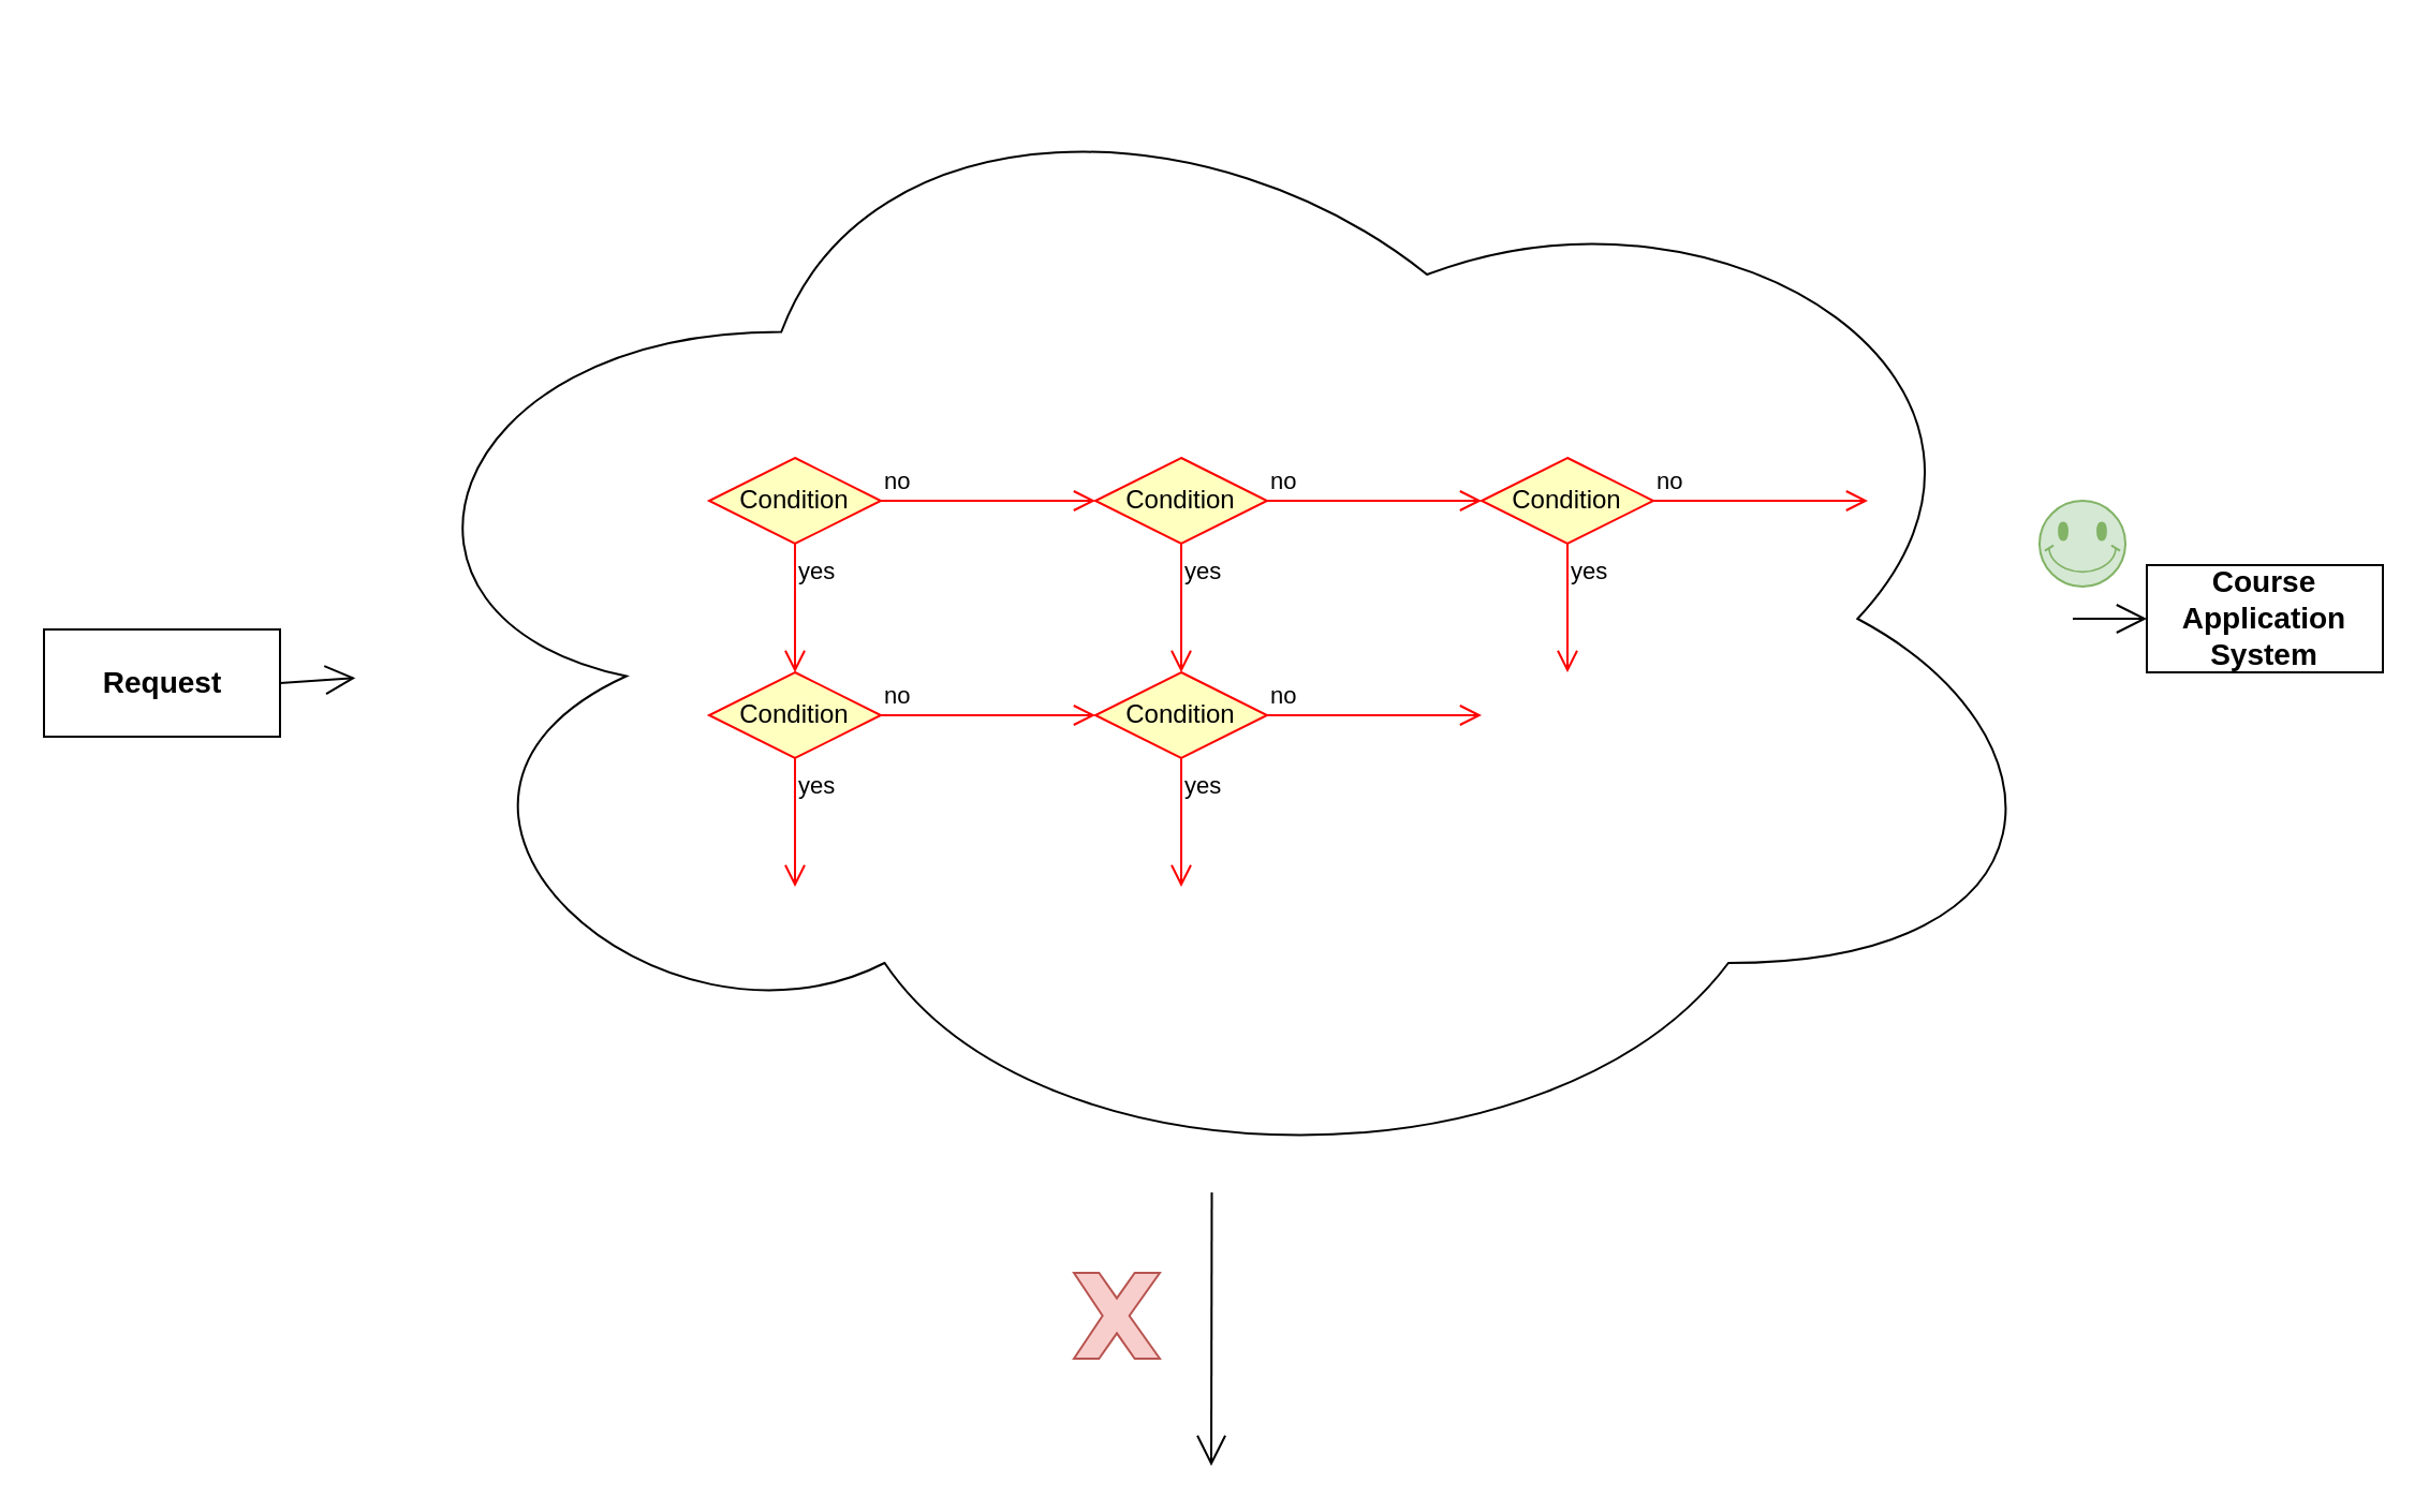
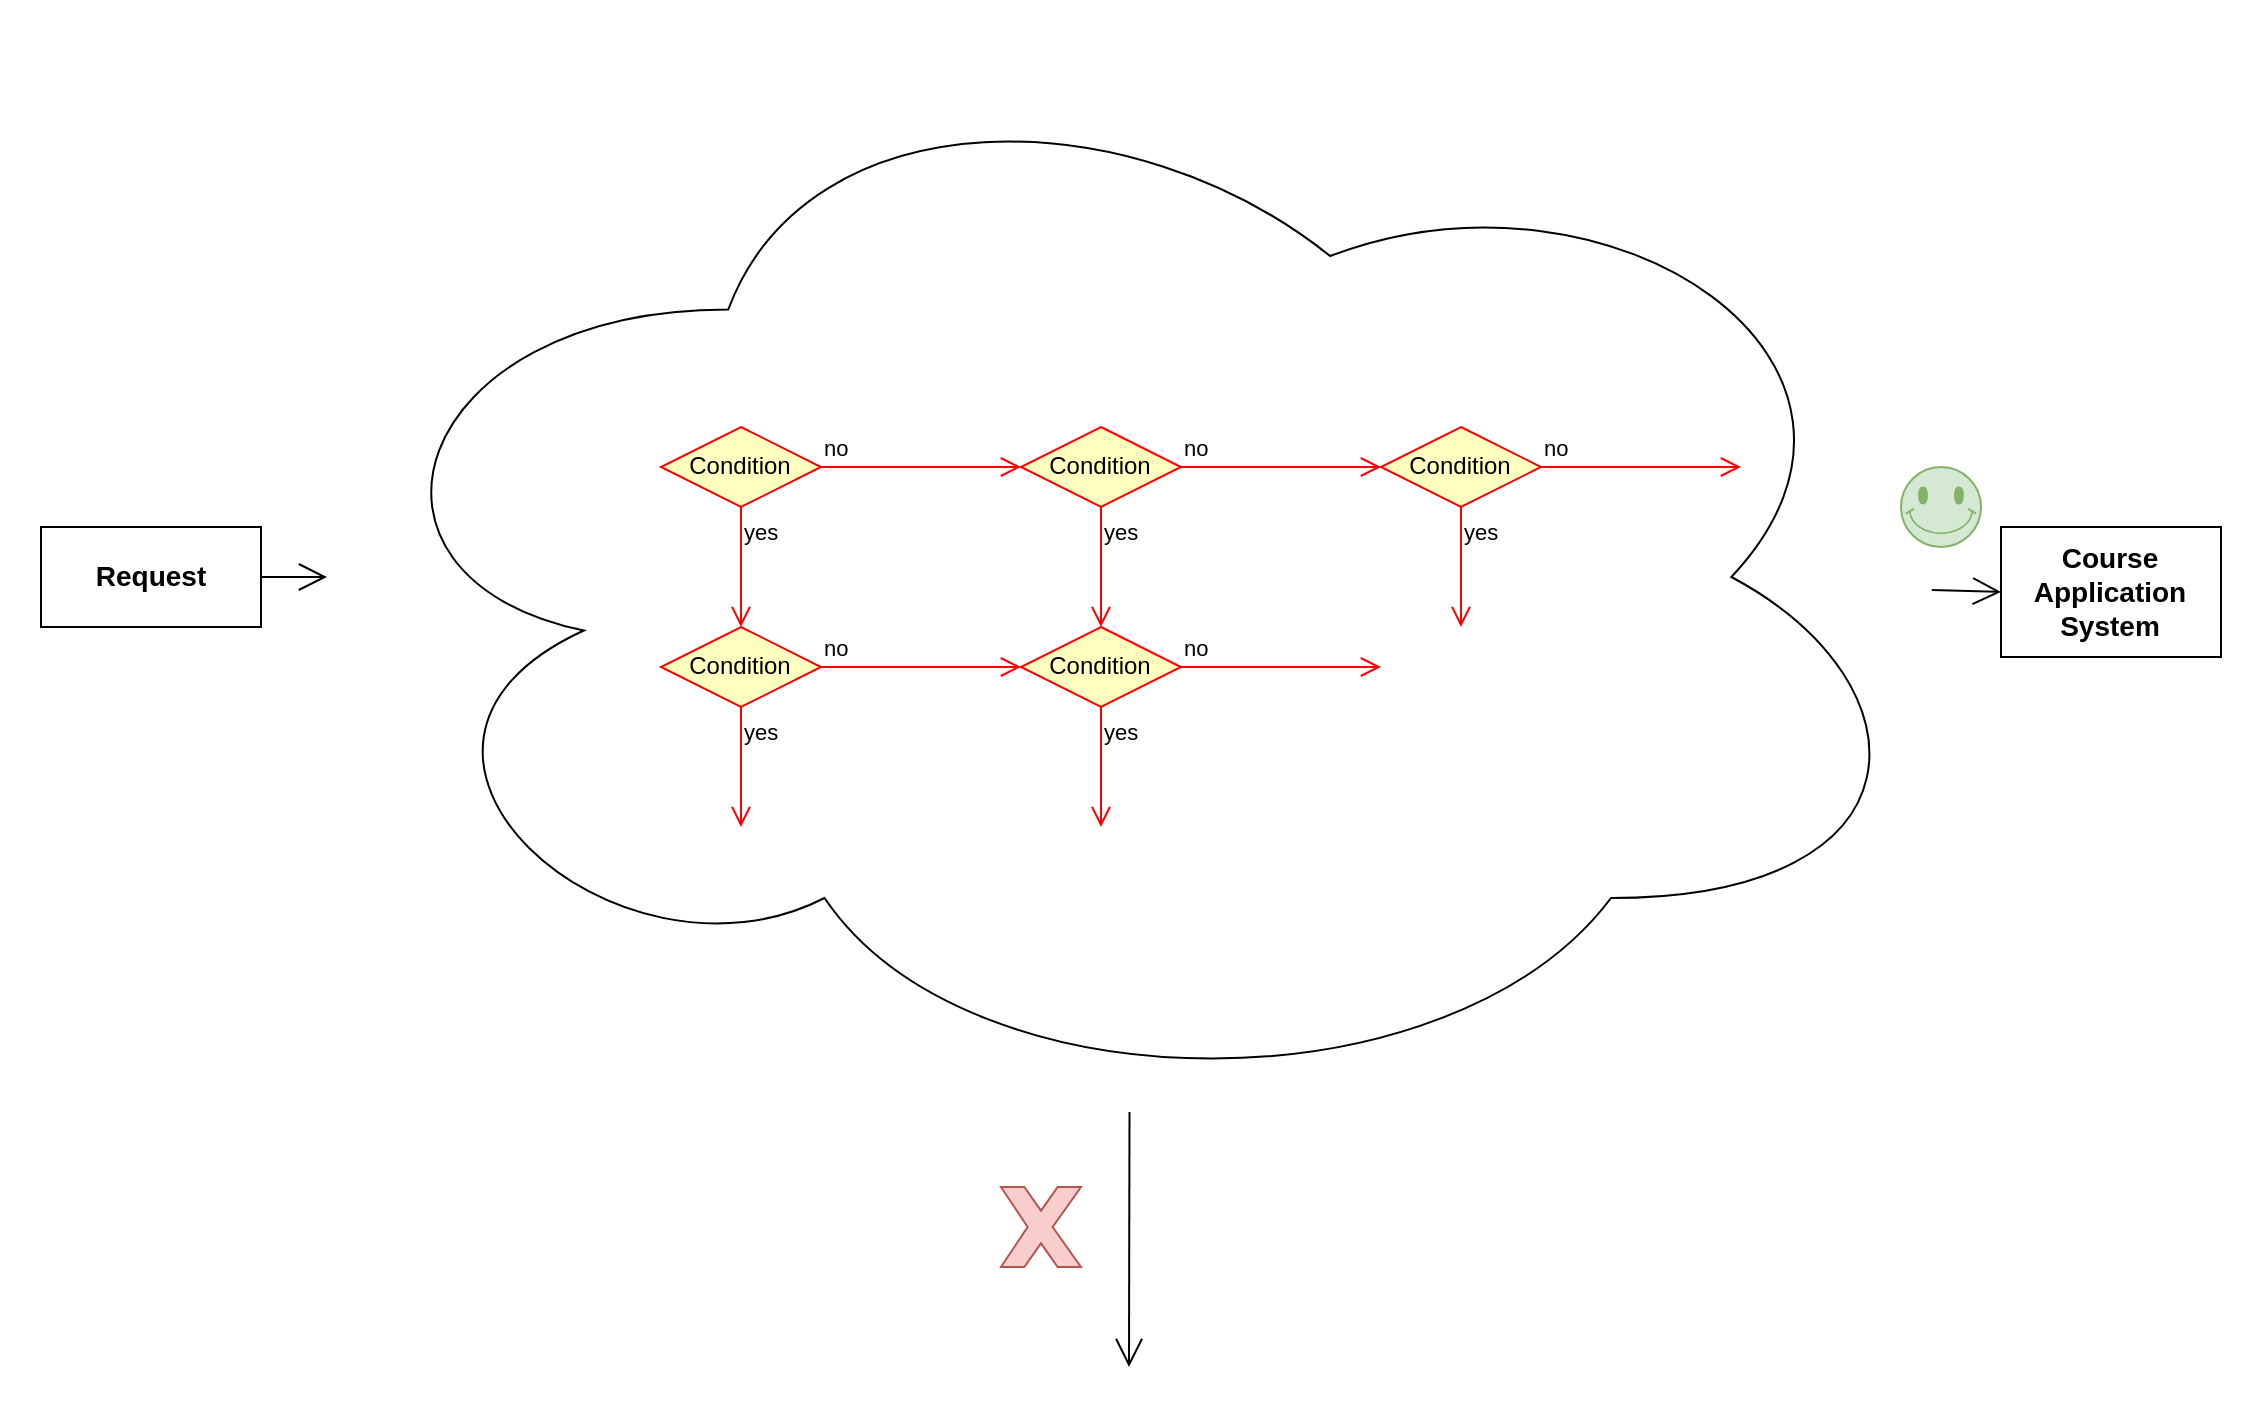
  <mxCell id="0" />
  <mxCell id="1" parent="0" />
- <mxCell id="2" value="Request" style="html=1;fontStyle=1;fontSize=14;" vertex="1" parent="1"><mxGeometry x="20" y="293" width="110" height="50" as="geometry" /></mxCell>
+ <mxCell id="2" value="Request" style="html=1;fontStyle=1;fontSize=14;" vertex="1" parent="1"><mxGeometry x="20" y="263" width="110" height="50" as="geometry" /></mxCell>
  <mxCell id="3" value="" style="ellipse;shape=cloud;whiteSpace=wrap;html=1;" vertex="1" parent="1"><mxGeometry x="163" y="20.5" width="802.5" height="535" as="geometry" /></mxCell>
- <mxCell id="4" value="Course Application System" style="html=1;whiteSpace=wrap;fontStyle=1;fontSize=14;" vertex="1" parent="1"><mxGeometry x="1000" y="263" width="110" height="50" as="geometry" /></mxCell>
+ <mxCell id="4" value="Course Application System" style="html=1;whiteSpace=wrap;fontStyle=1;fontSize=14;" vertex="1" parent="1"><mxGeometry x="1000" y="263" width="110" height="65" as="geometry" /></mxCell>
  <mxCell id="5" value="Condition" style="rhombus;whiteSpace=wrap;html=1;fillColor=#ffffc0;strokeColor=#ff0000;" vertex="1" parent="1"><mxGeometry x="330" y="213" width="80" height="40" as="geometry" /></mxCell>
  <mxCell id="6" value="no" style="edgeStyle=orthogonalEdgeStyle;html=1;align=left;verticalAlign=bottom;endArrow=open;endSize=8;strokeColor=#ff0000;" edge="1" source="5" parent="1"><mxGeometry x="-1" relative="1" as="geometry"><mxPoint x="510" y="233" as="targetPoint" /></mxGeometry></mxCell>
  <mxCell id="7" value="yes" style="edgeStyle=orthogonalEdgeStyle;html=1;align=left;verticalAlign=top;endArrow=open;endSize=8;strokeColor=#ff0000;" edge="1" source="5" parent="1"><mxGeometry x="-1" relative="1" as="geometry"><mxPoint x="370" y="313" as="targetPoint" /></mxGeometry></mxCell>
  <mxCell id="8" value="Condition" style="rhombus;whiteSpace=wrap;html=1;fillColor=#ffffc0;strokeColor=#ff0000;" vertex="1" parent="1"><mxGeometry x="510" y="213" width="80" height="40" as="geometry" /></mxCell>
  <mxCell id="9" value="no" style="edgeStyle=orthogonalEdgeStyle;html=1;align=left;verticalAlign=bottom;endArrow=open;endSize=8;strokeColor=#ff0000;" edge="1" parent="1" source="8"><mxGeometry x="-1" relative="1" as="geometry"><mxPoint x="690" y="233" as="targetPoint" /></mxGeometry></mxCell>
  <mxCell id="10" value="yes" style="edgeStyle=orthogonalEdgeStyle;html=1;align=left;verticalAlign=top;endArrow=open;endSize=8;strokeColor=#ff0000;" edge="1" parent="1" source="8"><mxGeometry x="-1" relative="1" as="geometry"><mxPoint x="550" y="313" as="targetPoint" /></mxGeometry></mxCell>
  <mxCell id="11" value="Condition" style="rhombus;whiteSpace=wrap;html=1;fillColor=#ffffc0;strokeColor=#ff0000;" vertex="1" parent="1"><mxGeometry x="330" y="313" width="80" height="40" as="geometry" /></mxCell>
  <mxCell id="12" value="no" style="edgeStyle=orthogonalEdgeStyle;html=1;align=left;verticalAlign=bottom;endArrow=open;endSize=8;strokeColor=#ff0000;" edge="1" parent="1" source="11"><mxGeometry x="-1" relative="1" as="geometry"><mxPoint x="510" y="333" as="targetPoint" /></mxGeometry></mxCell>
  <mxCell id="13" value="yes" style="edgeStyle=orthogonalEdgeStyle;html=1;align=left;verticalAlign=top;endArrow=open;endSize=8;strokeColor=#ff0000;" edge="1" parent="1" source="11"><mxGeometry x="-1" relative="1" as="geometry"><mxPoint x="370" y="413" as="targetPoint" /></mxGeometry></mxCell>
  <mxCell id="14" value="Condition" style="rhombus;whiteSpace=wrap;html=1;fillColor=#ffffc0;strokeColor=#ff0000;" vertex="1" parent="1"><mxGeometry x="510" y="313" width="80" height="40" as="geometry" /></mxCell>
  <mxCell id="15" value="no" style="edgeStyle=orthogonalEdgeStyle;html=1;align=left;verticalAlign=bottom;endArrow=open;endSize=8;strokeColor=#ff0000;" edge="1" parent="1" source="14"><mxGeometry x="-1" relative="1" as="geometry"><mxPoint x="690" y="333" as="targetPoint" /></mxGeometry></mxCell>
  <mxCell id="16" value="yes" style="edgeStyle=orthogonalEdgeStyle;html=1;align=left;verticalAlign=top;endArrow=open;endSize=8;strokeColor=#ff0000;" edge="1" parent="1" source="14"><mxGeometry x="-1" relative="1" as="geometry"><mxPoint x="550" y="413" as="targetPoint" /></mxGeometry></mxCell>
  <mxCell id="17" value="Condition" style="rhombus;whiteSpace=wrap;html=1;fillColor=#ffffc0;strokeColor=#ff0000;" vertex="1" parent="1"><mxGeometry x="690" y="213" width="80" height="40" as="geometry" /></mxCell>
  <mxCell id="18" value="no" style="edgeStyle=orthogonalEdgeStyle;html=1;align=left;verticalAlign=bottom;endArrow=open;endSize=8;strokeColor=#ff0000;" edge="1" parent="1" source="17"><mxGeometry x="-1" relative="1" as="geometry"><mxPoint x="870" y="233" as="targetPoint" /></mxGeometry></mxCell>
  <mxCell id="19" value="yes" style="edgeStyle=orthogonalEdgeStyle;html=1;align=left;verticalAlign=top;endArrow=open;endSize=8;strokeColor=#ff0000;" edge="1" parent="1" source="17"><mxGeometry x="-1" relative="1" as="geometry"><mxPoint x="730" y="313" as="targetPoint" /></mxGeometry></mxCell>
  <mxCell id="20" value="" style="endArrow=open;endFill=1;endSize=12;html=1;exitX=1;exitY=0.5;exitDx=0;exitDy=0;" edge="1" parent="1" source="2" target="3"><mxGeometry width="160" relative="1" as="geometry"><mxPoint x="140" y="393" as="sourcePoint" /><mxPoint x="300" y="393" as="targetPoint" /></mxGeometry></mxCell>
  <mxCell id="21" value="" style="endArrow=open;endFill=1;endSize=12;html=1;entryX=0;entryY=0.5;entryDx=0;entryDy=0;" edge="1" parent="1" source="3" target="4"><mxGeometry width="160" relative="1" as="geometry"><mxPoint x="140" y="298" as="sourcePoint" /><mxPoint x="173" y="298" as="targetPoint" /></mxGeometry></mxCell>
  <mxCell id="22" value="" style="verticalLabelPosition=bottom;verticalAlign=top;html=1;shape=mxgraph.basic.smiley;fillColor=#d5e8d4;strokeColor=#82b366;" vertex="1" parent="1"><mxGeometry x="950" y="233" width="40" height="40" as="geometry" /></mxCell>
  <mxCell id="23" value="" style="verticalLabelPosition=bottom;verticalAlign=top;html=1;shape=mxgraph.basic.x;fillColor=#f8cecc;strokeColor=#b85450;" vertex="1" parent="1"><mxGeometry x="500" y="593" width="40" height="40" as="geometry" /></mxCell>
  <mxCell id="24" value="" style="endArrow=open;endFill=1;endSize=12;html=1;" edge="1" parent="1" source="3"><mxGeometry width="160" relative="1" as="geometry"><mxPoint x="140" y="298" as="sourcePoint" /><mxPoint x="564" y="683" as="targetPoint" /></mxGeometry></mxCell>
